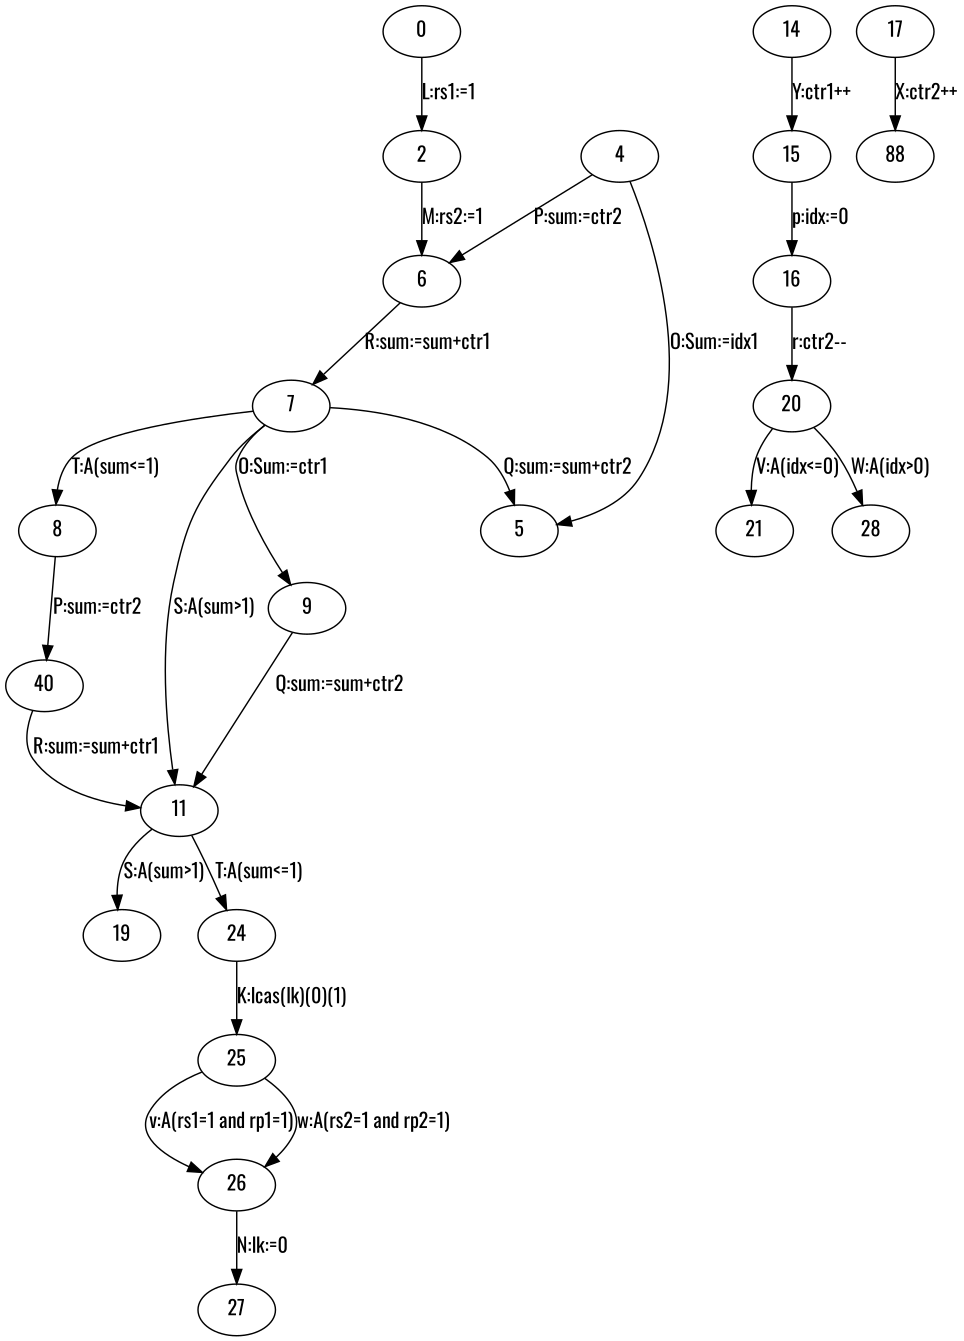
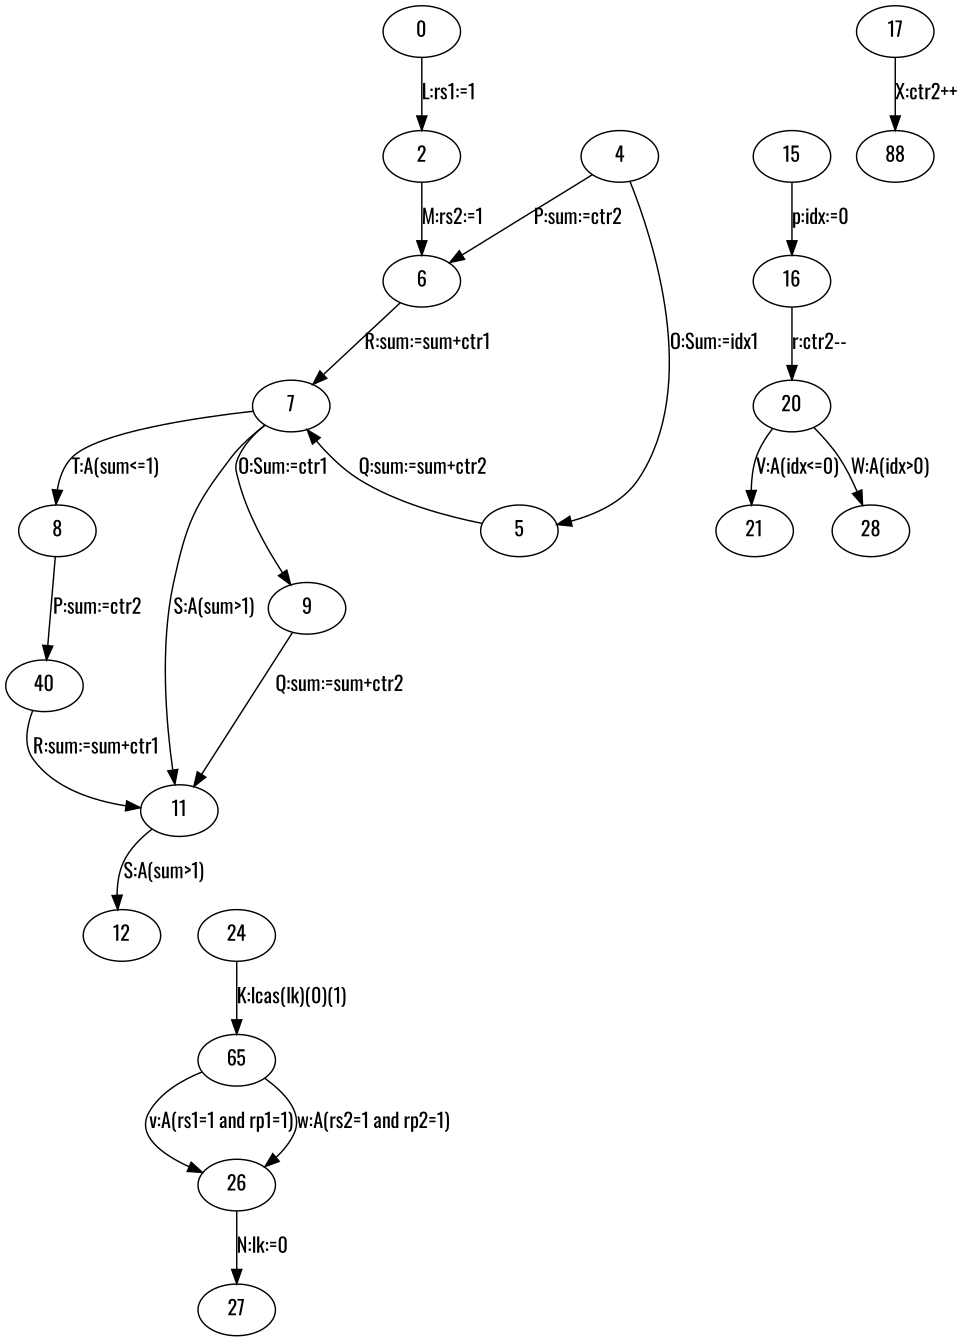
  digraph {
    fontname=Oswald
    node [fixedsize=false fontname=Oswald regular=false]
    edge [constraint=true decorate=false fontname=Oswald labelfloat=false]
    n1 [label=0]
    n2 [label=2]
    n3 [label=6]
    n4 [label=4]
    n5 [label=5]
    n6 [label=7]
    n7 [label=8]
    n8 [label=11]
    n9 [label=9]
    n10 [label=40]
-   n11 [label=19]
+   n11 [label=12]
    n12 [label=24]
-   n13 [label=25]
-   n14 [label=14]
+   n13 [label=65]
    n15 [label=15]
    n16 [label=17]
    n17 [label=88]
    n18 [label=16]
    n19 [label=20]
    n20 [label=21]
    n21 [label=28]
    n22 [label=26]
    n23 [label=27]
    n1 -> n2 [label="L:rs1:=1"]
    n2 -> n3 [label="M:rs2:=1"]
    n3 -> n6 [label="R:sum:=sum+ctr1"]
    n4 -> n3 [label="P:sum:=ctr2"]
    n4 -> n5 [label="O:Sum:=idx1"]
-   n6 -> n5 [label="Q:sum:=sum+ctr2"]
+   n5 -> n6 [label="Q:sum:=sum+ctr2"]
    n6 -> n7 [label="T:A(sum<=1)"]
    n6 -> n8 [label="S:A(sum>1)"]
    n6 -> n9 [label="O:Sum:=ctr1"]
    n7 -> n10 [label="P:sum:=ctr2"]
    n8 -> n11 [label="S:A(sum>1)"]
-   n8 -> n12 [label="T:A(sum<=1)"]
    n9 -> n8 [label="Q:sum:=sum+ctr2"]
    n10 -> n8 [label="R:sum:=sum+ctr1"]
    n12 -> n13 [label="K:lcas(lk)(0)(1)"]
    n13 -> n22 [label="v:A(rs1=1 and rp1=1)"]
    n13 -> n22 [label="w:A(rs2=1 and rp2=1)"]
-   n14 -> n15 [label="Y:ctr1++"]
    n15 -> n18 [label="p:idx:=0"]
    n16 -> n17 [label="X:ctr2++"]
    n18 -> n19 [label="r:ctr2--"]
    n19 -> n20 [label="V:A(idx<=0)"]
    n19 -> n21 [label="W:A(idx>0)"]
    n22 -> n23 [label="N:lk:=0"]
  }
